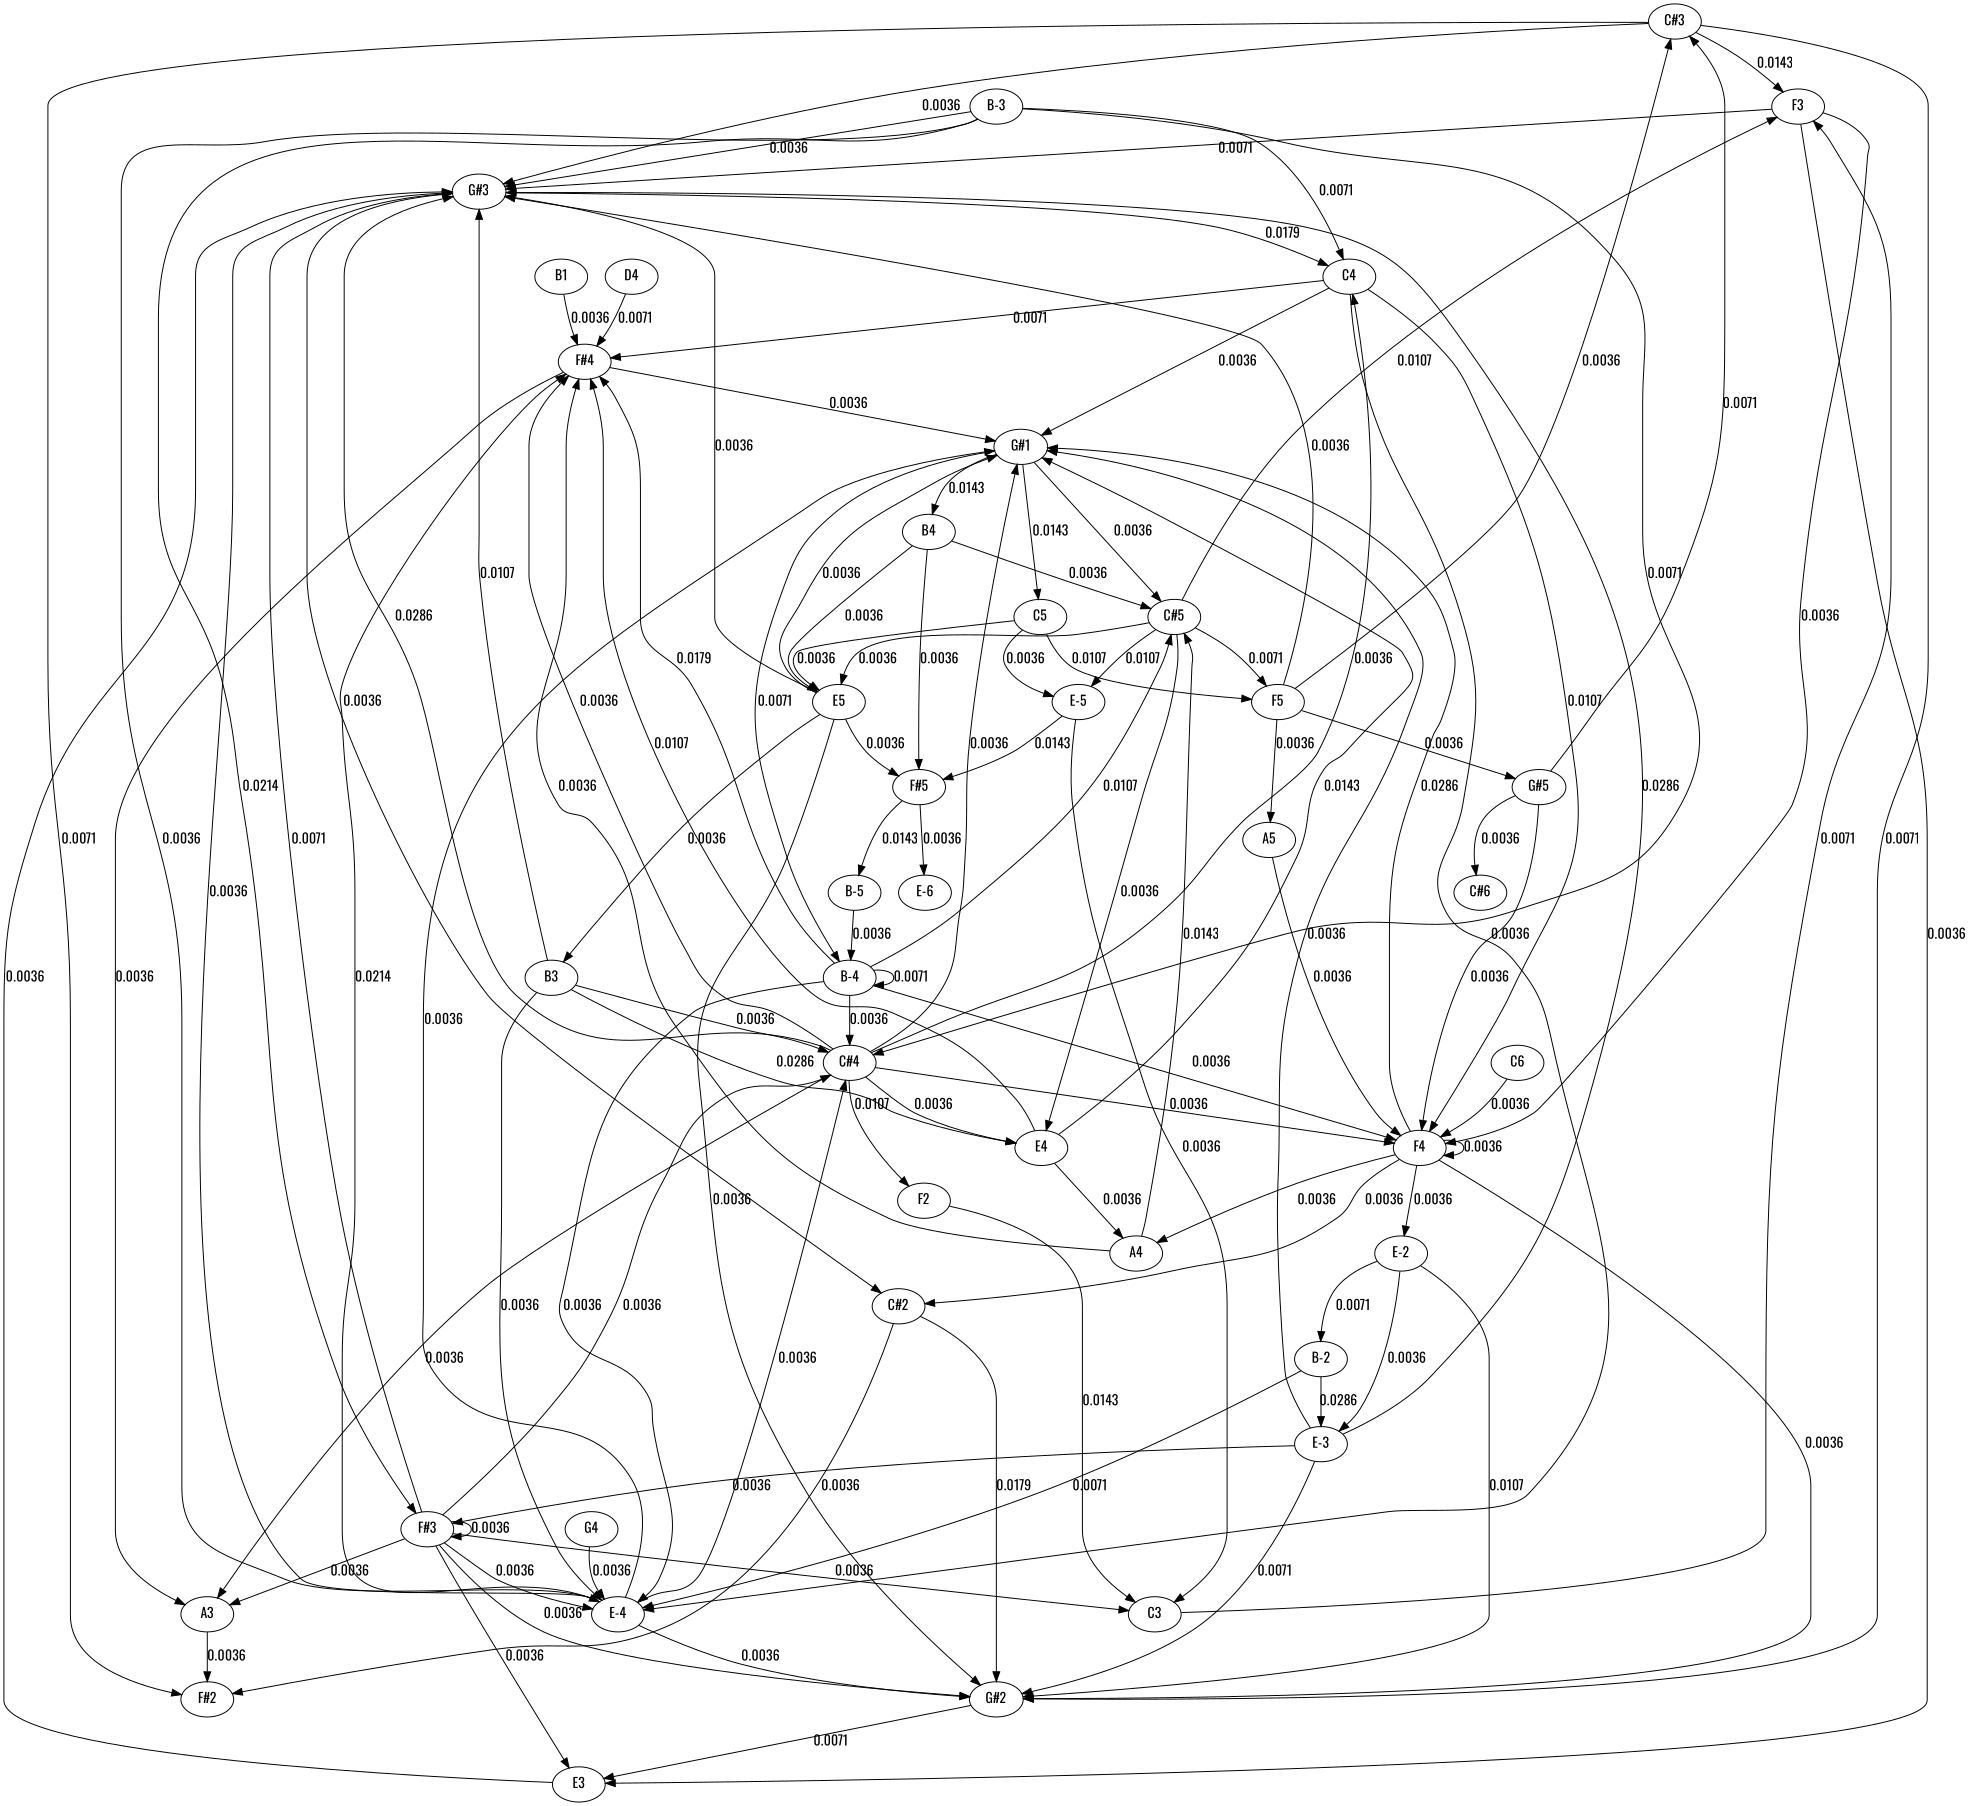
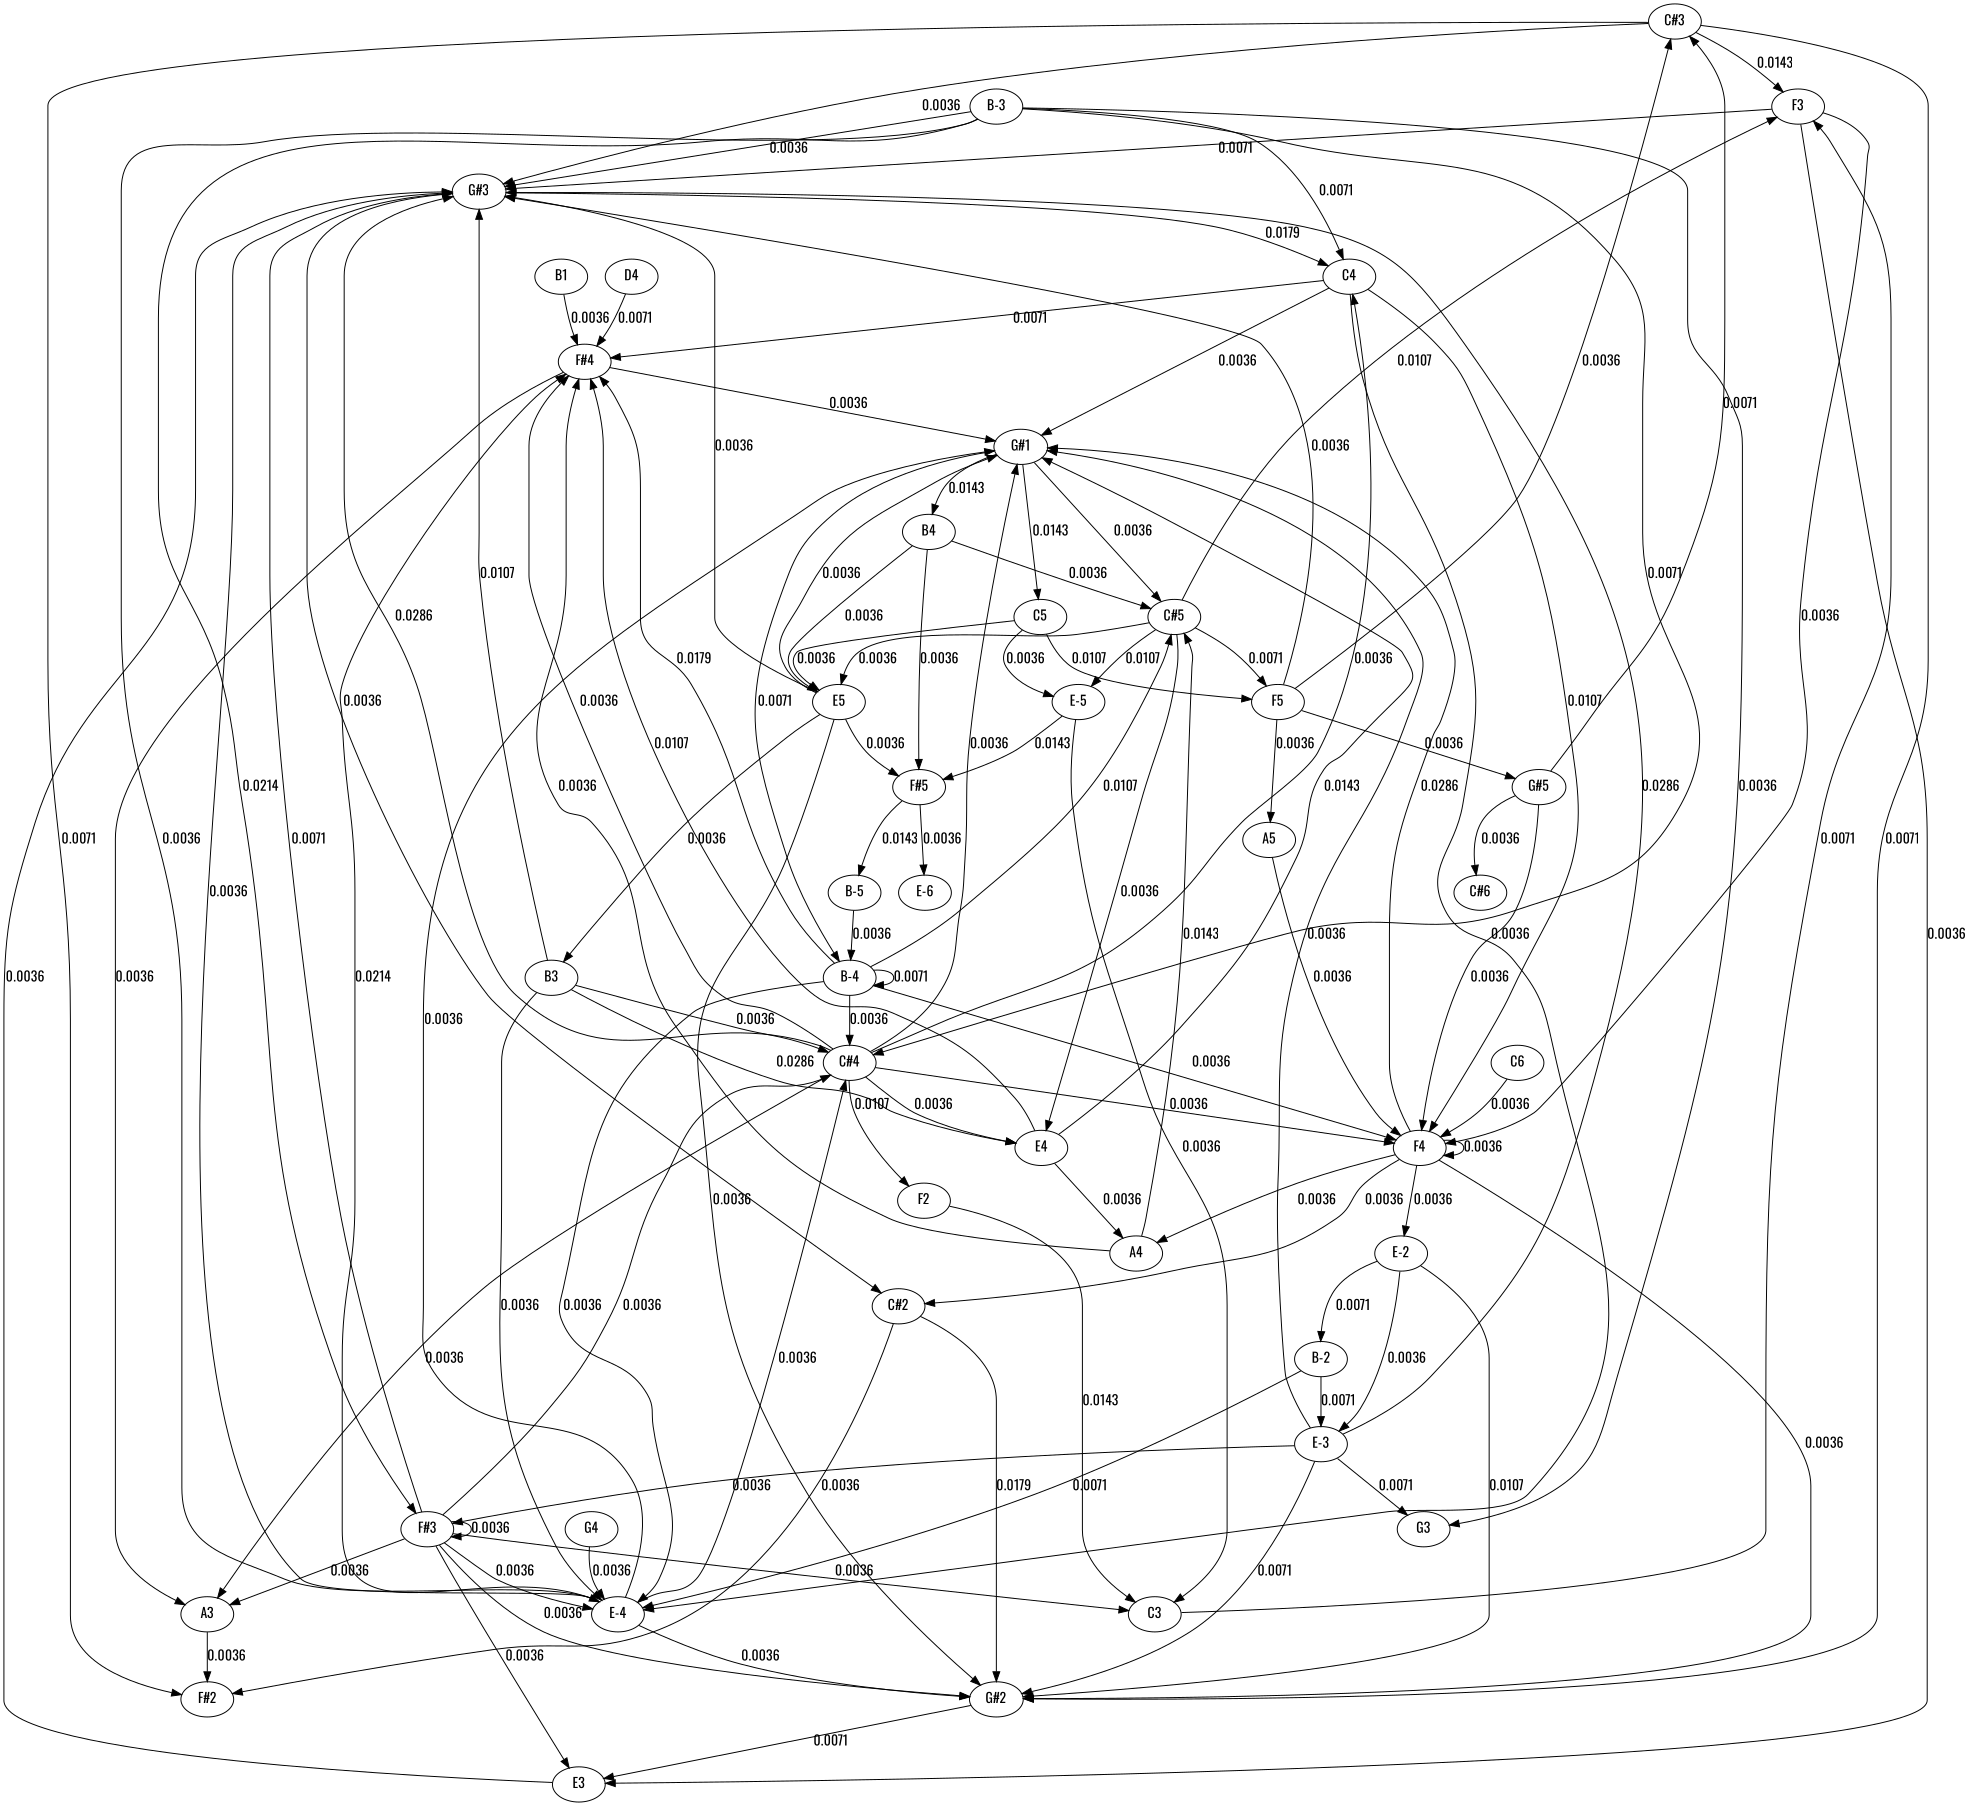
  strict graph {
    fontname=Oswald
    node [fontname=Oswald]
    edge [arrowtype=normal dir=forward fontname=Oswald]
    A3 [height=0.5 width=0.75]
    "F#2" [height=0.5 width=0.75]
    A4 [height=0.5 width=0.75]
    "C#5" [height=0.5 width=0.75187]
    "F#4" [height=0.5 width=0.75]
    E5 [height=0.5 width=0.75]
    E4 [height=0.5 width=0.75]
    F3 [height=0.5 width=0.75]
    "E-5" [height=0.5 width=0.75]
    F5 [height=0.5 width=0.75]
    n11 [height=0.5 label="G#1" width=0.75927]
    "G#2" [height=0.5 width=0.75927]
    "G#3" [height=0.5 width=0.75927]
    B3 [height=0.5 width=0.75]
    "F#5" [height=0.5 width=0.75]
    F4 [height=0.5 width=0.75]
    E3 [height=0.5 width=0.75]
    C3 [height=0.5 width=0.75]
    A5 [height=0.5 width=0.75]
    "C#3" [height=0.5 width=0.75187]
    "G#5" [height=0.5 width=0.75927]
    "B-4" [height=0.5 width=0.75]
    B4 [height=0.5 width=0.75]
    C5 [height=0.5 width=0.75]
    "C#2" [height=0.5 width=0.75187]
    C4 [height=0.5 width=0.75]
    "E-4" [height=0.5 width=0.75]
    "C#4" [height=0.5 width=0.75187]
    "B-5" [height=0.5 width=0.75]
    "E-6" [height=0.5 width=0.75]
    "E-2" [height=0.5 width=0.75]
    "C#6" [height=0.5 width=0.75187]
    F2 [height=0.5 width=0.75]
    "B-2" [height=0.5 width=0.75]
    "E-3" [height=0.5 width=0.75]
    "F#3" [height=0.5 width=0.75]
+   G3 [height=0.5 width=0.75]
    "B-3" [height=0.5 width=0.75]
    n39 [height=0.5 label=B1 width=0.75]
    C6 [height=0.5 width=0.75]
    D4 [height=0.5 width=0.75]
    G4 [height=0.5 width=0.75]
    A3 -- "F#2" [label=0.0036]
    A4 -- "C#5" [label=0.0143]
    A4 -- "F#4" [label=0.0036]
    "C#5" -- E5 [label=0.0036]
    "C#5" -- E4 [label=0.0036]
    "C#5" -- F3 [label=0.0107]
    "C#5" -- "E-5" [label=0.0107]
    "C#5" -- F5 [label=0.0071]
    "F#4" -- A3 [label=0.0036]
    "F#4" -- n11 [label=0.0036]
    E5 -- n11 [label=0.0036]
    E5 -- "G#2" [label=0.0036]
    E5 -- "G#3" [label=0.0036]
    E5 -- B3 [label=0.0036]
    E5 -- "F#5" [label=0.0036]
    E4 -- A4 [label=0.0036]
    E4 -- "F#4" [label=0.0107]
    E4 -- n11 [label=0.0143]
    F3 -- "G#3" [label=0.0071]
    F3 -- F4 [label=0.0036]
    F3 -- E3 [label=0.0036]
    "E-5" -- "F#5" [label=0.0143]
    "E-5" -- C3 [label=0.0036]
    F5 -- "G#3" [label=0.0036]
    F5 -- A5 [label=0.0036]
    F5 -- "C#3" [label=0.0036]
    F5 -- "G#5" [label=0.0036]
    n11 -- "C#5" [label=0.0036]
    n11 -- "B-4" [label=0.0071]
    n11 -- B4 [label=0.0143]
    n11 -- C5 [label=0.0143]
    "G#2" -- E3 [label=0.0071]
    "G#3" -- "C#2" [label=0.0036]
    "G#3" -- C4 [label=0.0179]
    B3 -- E4 [label=0.0286]
    B3 -- "G#3" [label=0.0107]
    B3 -- "E-4" [label=0.0036]
    B3 -- "C#4" [label=0.0036]
    "F#5" -- "B-5" [label=0.0143]
    "F#5" -- "E-6" [label=0.0036]
    F4 -- A4 [label=0.0036]
    F4 -- n11 [label=0.0286]
    F4 -- "G#2" [label=0.0036]
    F4 -- F4 [label=0.0036]
    F4 -- "C#2" [label=0.0036]
    F4 -- "E-2" [label=0.0036]
    E3 -- "G#3" [label=0.0036]
    C3 -- F3 [label=0.0071]
    A5 -- F4 [label=0.0036]
    "C#3" -- "F#2" [label=0.0071]
    "C#3" -- F3 [label=0.0143]
    "C#3" -- "G#2" [label=0.0071]
    "C#3" -- "G#3" [label=0.0036]
    "G#5" -- F4 [label=0.0036]
    "G#5" -- "C#3" [label=0.0071]
    "G#5" -- "C#6" [label=0.0036]
    "B-4" -- "C#5" [label=0.0107]
    "B-4" -- "F#4" [label=0.0179]
    "B-4" -- F4 [label=0.0036]
    "B-4" -- "B-4" [label=0.0071]
    "B-4" -- "E-4" [label=0.0036]
    "B-4" -- "C#4" [label=0.0036]
    B4 -- "C#5" [label=0.0036]
    B4 -- E5 [label=0.0036]
    B4 -- "F#5" [label=0.0036]
    C5 -- E5 [label=0.0036]
    C5 -- "E-5" [label=0.0036]
    C5 -- F5 [label=0.0107]
    "C#2" -- "F#2" [label=0.0036]
    "C#2" -- "G#2" [label=0.0179]
    C4 -- "F#4" [label=0.0071]
    C4 -- n11 [label=0.0036]
    C4 -- F4 [label=0.0107]
    C4 -- "E-4" [label=0.0036]
    "E-4" -- "F#4" [label=0.0214]
    "E-4" -- n11 [label=0.0036]
    "E-4" -- "G#2" [label=0.0036]
    "E-4" -- "G#3" [label=0.0036]
    "E-4" -- "C#4" [label=0.0036]
    "C#4" -- A3 [label=0.0036]
    "C#4" -- "F#4" [label=0.0036]
    "C#4" -- E4 [label=0.0036]
    "C#4" -- n11 [label=0.0036]
    "C#4" -- "G#3" [label=0.0286]
    "C#4" -- F4 [label=0.0036]
    "C#4" -- C4 [label=0.0036]
    "C#4" -- F2 [label=0.0107]
    "B-5" -- "B-4" [label=0.0036]
    "E-2" -- "G#2" [label=0.0107]
    "E-2" -- "B-2" [label=0.0071]
    "E-2" -- "E-3" [label=0.0036]
    F2 -- C3 [label=0.0143]
    "B-2" -- "E-4" [label=0.0071]
-   "B-2" -- "E-3" [label=0.0286]
+   "B-2" -- "E-3" [label=0.0071]
    "E-3" -- n11 [label=0.0036]
    "E-3" -- "G#2" [label=0.0071]
    "E-3" -- "G#3" [label=0.0286]
    "E-3" -- "F#3" [label=0.0036]
+   "E-3" -- G3 [label=0.0071]
    "F#3" -- A3 [label=0.0036]
    "F#3" -- "G#2" [label=0.0036]
    "F#3" -- "G#3" [label=0.0071]
    "F#3" -- E3 [label=0.0036]
    "F#3" -- C3 [label=0.0036]
    "F#3" -- "E-4" [label=0.0036]
    "F#3" -- "C#4" [label=0.0036]
    "F#3" -- "F#3" [label=0.0036]
    "B-3" -- "G#3" [label=0.0036]
    "B-3" -- C4 [label=0.0071]
    "B-3" -- "E-4" [label=0.0036]
    "B-3" -- "C#4" [label=0.0071]
    "B-3" -- "F#3" [label=0.0214]
+   "B-3" -- G3 [label=0.0036]
    n39 -- "F#4" [label=0.0036]
    C6 -- F4 [label=0.0036]
    D4 -- "F#4" [label=0.0071]
    G4 -- "E-4" [label=0.0036]
  }
